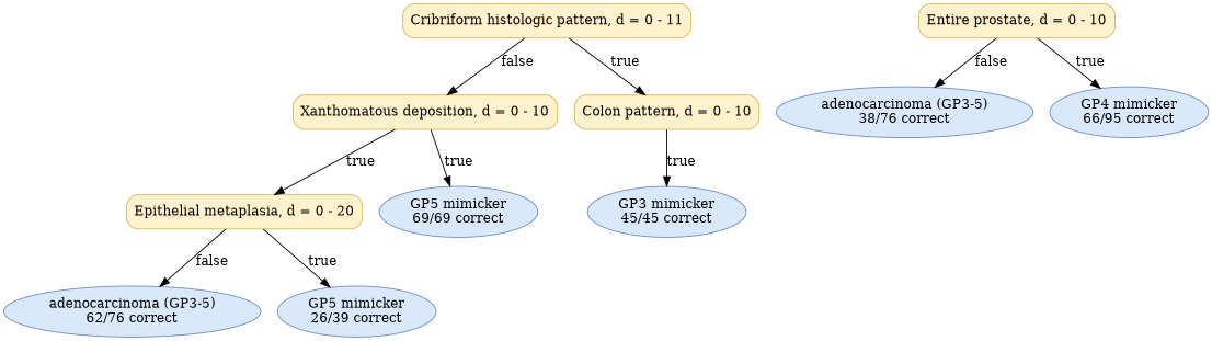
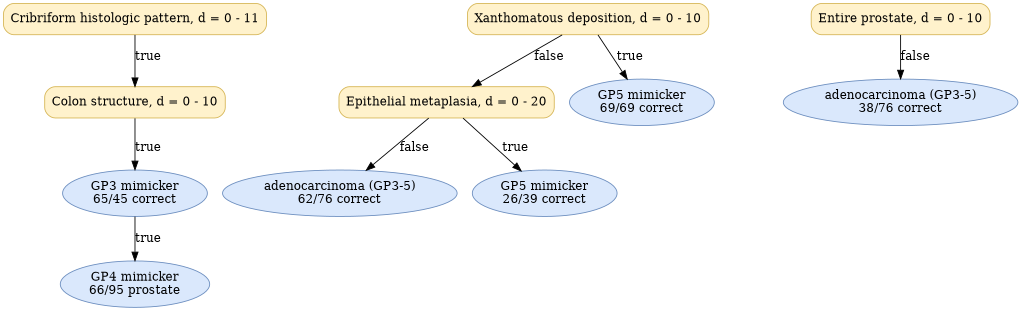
  digraph {
    fontname="Times-Roman"
    node [color="#6C8EBF" fillcolor="#DAE8FC" fontname="Times-Roman" shape=ellipse style="rounded,filled"]
    n1 [color="#D6B656" fillcolor="#FFF2CC" label="Cribriform histologic pattern, d = 0 - 11" shape=box]
    n2 [color="#D6B656" fillcolor="#FFF2CC" label="Xanthomatous deposition, d = 0 - 10" shape=box]
-   n3 [color="#D6B656" fillcolor="#FFF2CC" label="Colon pattern, d = 0 - 10" shape=box]
+   n3 [color="#D6B656" fillcolor="#FFF2CC" label="Colon structure, d = 0 - 10" shape=box]
    n4 [color="#D6B656" fillcolor="#FFF2CC" label="Epithelial metaplasia, d = 0 - 20" shape=box]
    n5 [label=<GP5 mimicker<br/>69/69 correct>]
-   n6 [label=<GP3 mimicker<br/>45/45 correct>]
+   n6 [label=<GP3 mimicker<br/>65/45 correct>]
    n7 [label=<adenocarcinoma (GP3-5)<br/>62/76 correct>]
    n8 [label=<GP5 mimicker<br/>26/39 correct>]
    n9 [color="#D6B656" fillcolor="#FFF2CC" label="Entire prostate, d = 0 - 10" shape=box]
    n10 [label=<adenocarcinoma (GP3-5)<br/>38/76 correct>]
-   n11 [label=<GP4 mimicker<br/>66/95 correct>]
-   n1 -> n2 [label=false]
+   n11 [label=<GP4 mimicker<br/>66/95 prostate>]
    n1 -> n3 [label=true]
-   n2 -> n4 [label=true]
+   n2 -> n4 [label=false]
    n2 -> n5 [label=true]
    n3 -> n6 [label=true]
    n4 -> n7 [label=false]
    n4 -> n8 [label=true]
    n9 -> n10 [label=false]
-   n9 -> n11 [label=true]
+   n6 -> n11 [label=true]
  }
